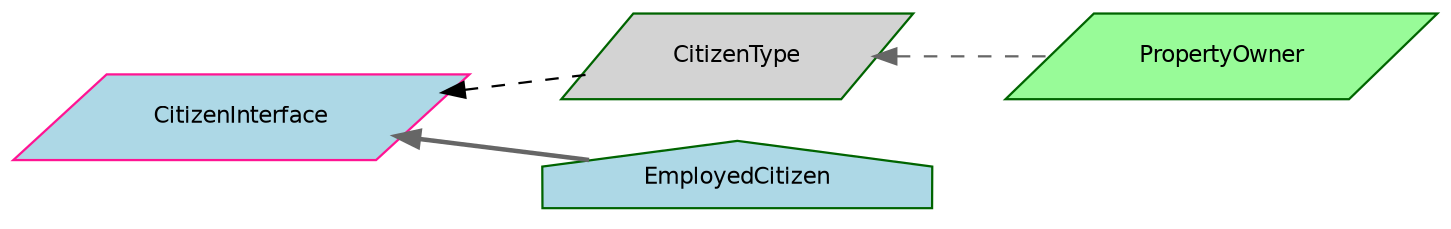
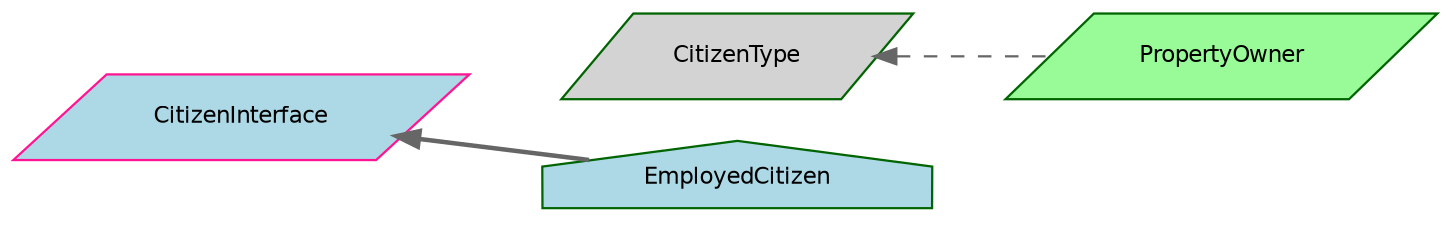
  digraph {
    rankdir=LR
    node [color=darkgreen fillcolor=lightblue fontname=Helvetica fontsize=10 shape=parallelogram style=filled]
    edge [color=gray40 dir=back fontname=Helvetica fontsize=10 labelfontname=Helvetica labelfontsize=10 style=dashed]
    n1 [fillcolor=lightgrey fontcolor=black height=0.2 label=CitizenType width=0.4]
    n2 [fillcolor=palegreen height=0.2 label=PropertyOwner width=0.4]
    n3 [height=0.2 label=EmployedCitizen shape=house width=0.4]
    n4 [color=deeppink height=0.2 label=CitizenInterface width=0.4]
    n1 -> n2
-   n4 -> n1 [color=black]
    n4 -> n3 [style=bold]
  }
